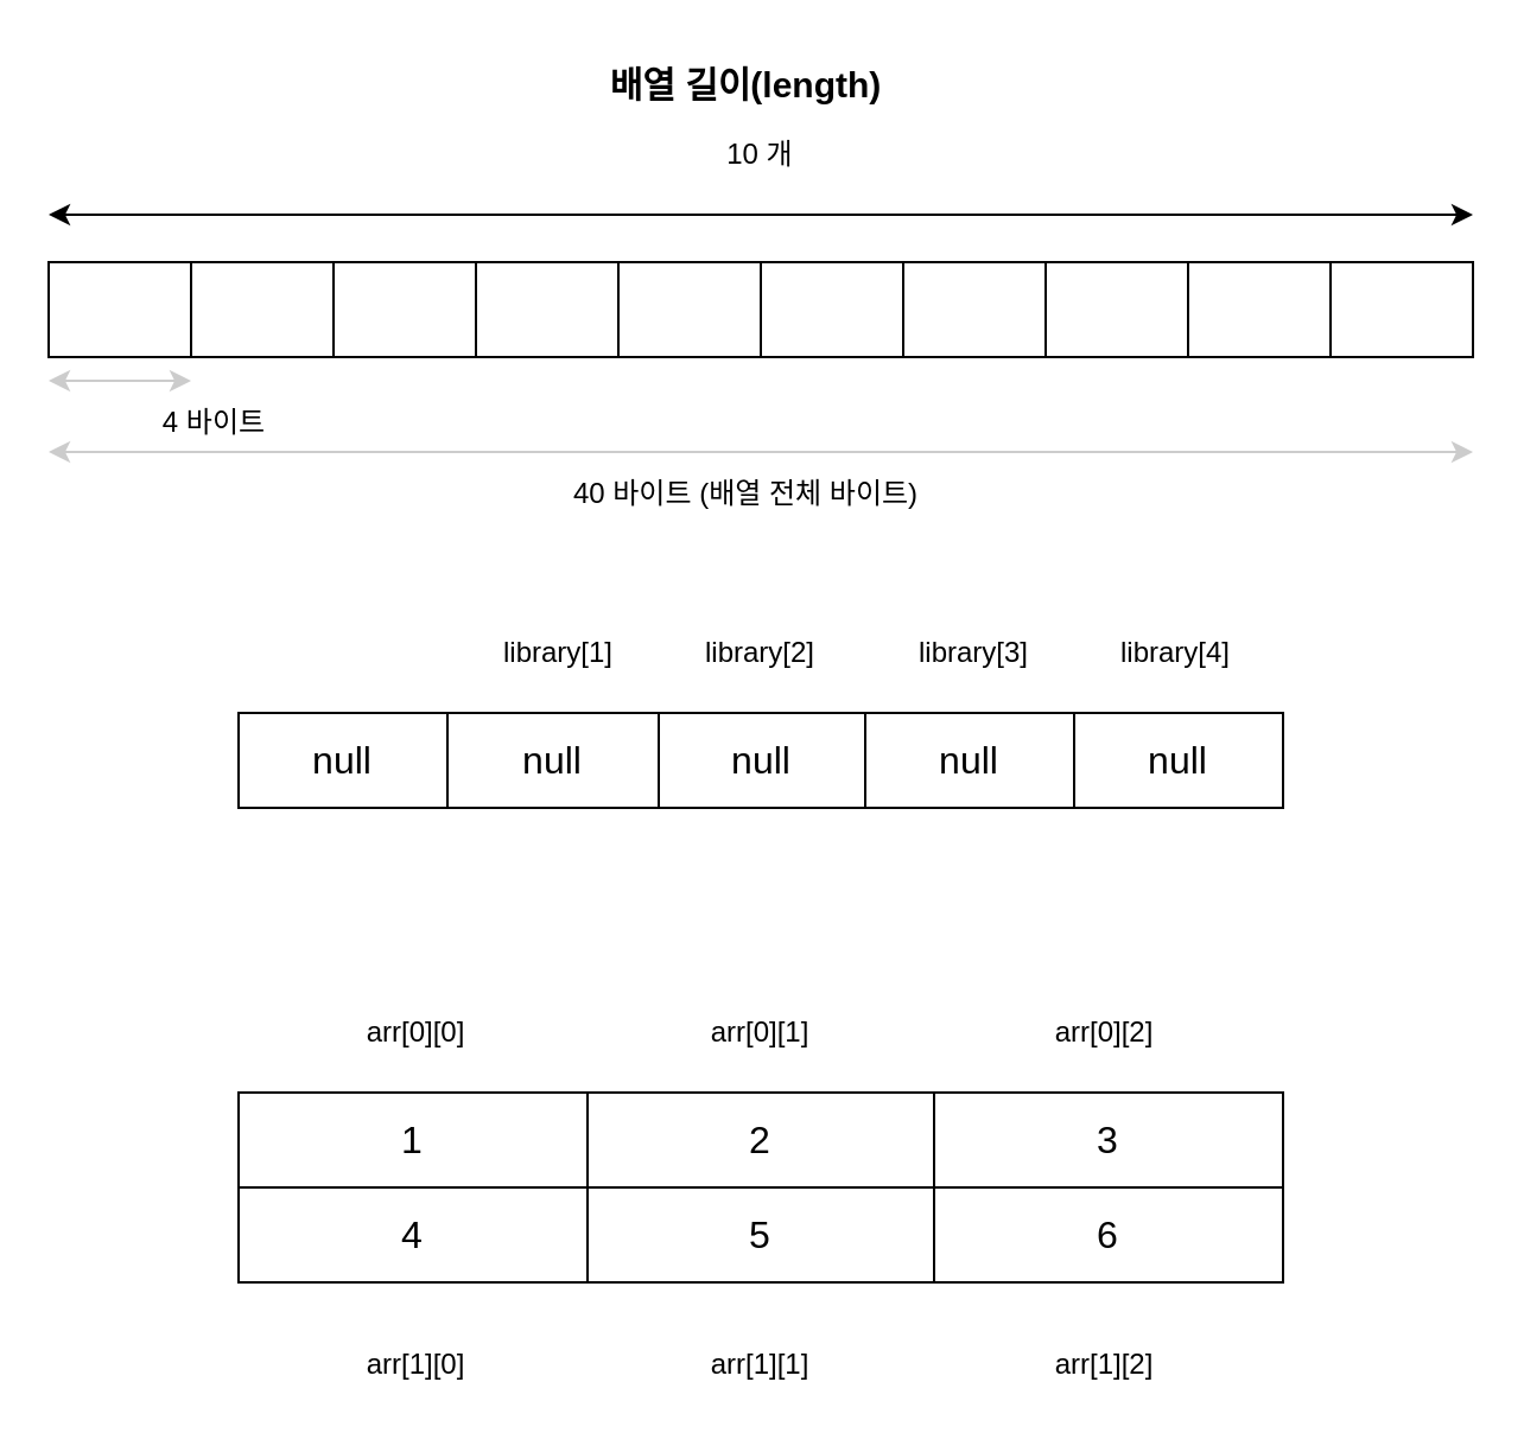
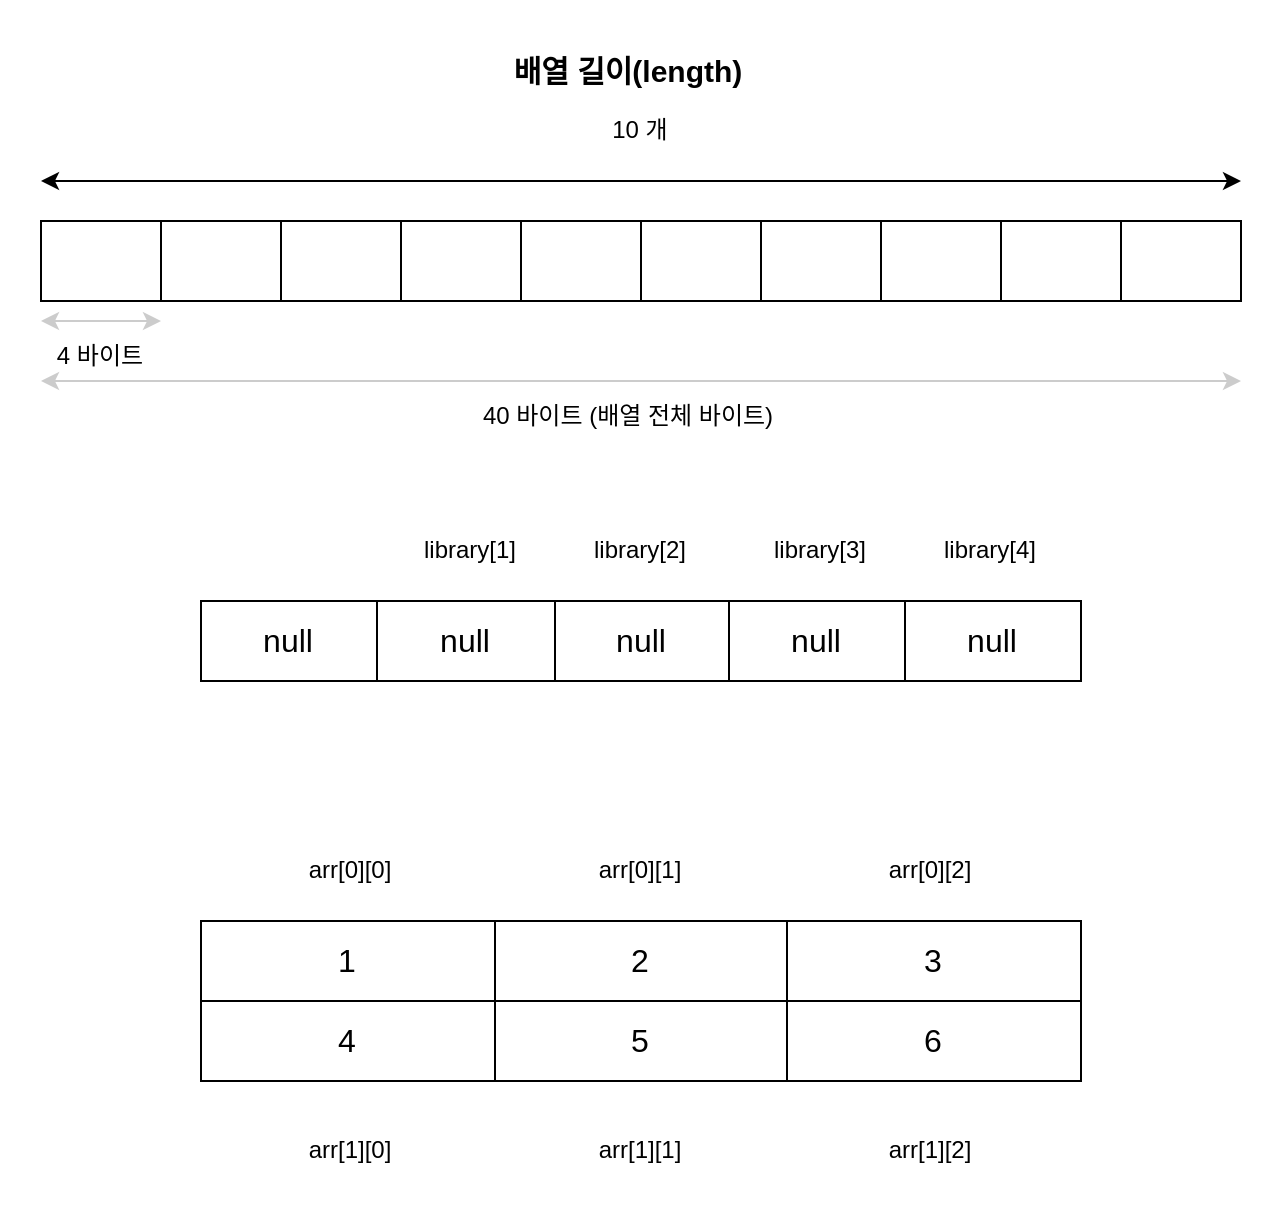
  <mxCell id="0" />
  <mxCell id="1" parent="0" />
  <mxCell id="2" value="" style="group" vertex="1" connectable="0" parent="1"><mxGeometry x="20" width="600" height="203" as="geometry" y="20" /></mxCell>
  <mxCell id="3" value="" style="shape=table;startSize=0;container=1;collapsible=0;childLayout=tableLayout;fontSize=16;" vertex="1" parent="2"><mxGeometry y="90" width="600" height="40" as="geometry" /></mxCell>
  <mxCell id="4" value="" style="shape=tableRow;horizontal=0;startSize=0;swimlaneHead=0;swimlaneBody=0;strokeColor=inherit;top=0;left=0;bottom=0;right=0;collapsible=0;dropTarget=0;fillColor=none;points=[[0,0.5],[1,0.5]];portConstraint=eastwest;fontSize=16;" vertex="1" parent="3"><mxGeometry width="600" height="40" as="geometry" /></mxCell>
  <mxCell id="5" value="" style="shape=partialRectangle;html=1;whiteSpace=wrap;connectable=0;strokeColor=inherit;overflow=hidden;fillColor=none;top=0;left=0;bottom=0;right=0;pointerEvents=1;fontSize=16;" vertex="1" parent="4"><mxGeometry width="60" height="40" as="geometry"><mxRectangle width="60" height="40" as="alternateBounds" /></mxGeometry></mxCell>
  <mxCell id="6" value="" style="shape=partialRectangle;html=1;whiteSpace=wrap;connectable=0;strokeColor=inherit;overflow=hidden;fillColor=none;top=0;left=0;bottom=0;right=0;pointerEvents=1;fontSize=16;" vertex="1" parent="4"><mxGeometry x="60" width="60" height="40" as="geometry"><mxRectangle width="60" height="40" as="alternateBounds" /></mxGeometry></mxCell>
  <mxCell id="7" value="" style="shape=partialRectangle;html=1;whiteSpace=wrap;connectable=0;strokeColor=inherit;overflow=hidden;fillColor=none;top=0;left=0;bottom=0;right=0;pointerEvents=1;fontSize=16;" vertex="1" parent="4"><mxGeometry x="120" width="60" height="40" as="geometry"><mxRectangle width="60" height="40" as="alternateBounds" /></mxGeometry></mxCell>
  <mxCell id="8" style="shape=partialRectangle;html=1;whiteSpace=wrap;connectable=0;strokeColor=inherit;overflow=hidden;fillColor=none;top=0;left=0;bottom=0;right=0;pointerEvents=1;fontSize=16;" vertex="1" parent="4"><mxGeometry x="180" width="60" height="40" as="geometry"><mxRectangle width="60" height="40" as="alternateBounds" /></mxGeometry></mxCell>
  <mxCell id="9" style="shape=partialRectangle;html=1;whiteSpace=wrap;connectable=0;strokeColor=inherit;overflow=hidden;fillColor=none;top=0;left=0;bottom=0;right=0;pointerEvents=1;fontSize=16;" vertex="1" parent="4"><mxGeometry x="240" width="60" height="40" as="geometry"><mxRectangle width="60" height="40" as="alternateBounds" /></mxGeometry></mxCell>
  <mxCell id="10" style="shape=partialRectangle;html=1;whiteSpace=wrap;connectable=0;strokeColor=inherit;overflow=hidden;fillColor=none;top=0;left=0;bottom=0;right=0;pointerEvents=1;fontSize=16;" vertex="1" parent="4"><mxGeometry x="300" width="60" height="40" as="geometry"><mxRectangle width="60" height="40" as="alternateBounds" /></mxGeometry></mxCell>
  <mxCell id="11" style="shape=partialRectangle;html=1;whiteSpace=wrap;connectable=0;strokeColor=inherit;overflow=hidden;fillColor=none;top=0;left=0;bottom=0;right=0;pointerEvents=1;fontSize=16;" vertex="1" parent="4"><mxGeometry x="360" width="60" height="40" as="geometry"><mxRectangle width="60" height="40" as="alternateBounds" /></mxGeometry></mxCell>
  <mxCell id="12" style="shape=partialRectangle;html=1;whiteSpace=wrap;connectable=0;strokeColor=inherit;overflow=hidden;fillColor=none;top=0;left=0;bottom=0;right=0;pointerEvents=1;fontSize=16;" vertex="1" parent="4"><mxGeometry x="420" width="60" height="40" as="geometry"><mxRectangle width="60" height="40" as="alternateBounds" /></mxGeometry></mxCell>
  <mxCell id="13" style="shape=partialRectangle;html=1;whiteSpace=wrap;connectable=0;strokeColor=inherit;overflow=hidden;fillColor=none;top=0;left=0;bottom=0;right=0;pointerEvents=1;fontSize=16;" vertex="1" parent="4"><mxGeometry x="480" width="60" height="40" as="geometry"><mxRectangle width="60" height="40" as="alternateBounds" /></mxGeometry></mxCell>
  <mxCell id="14" style="shape=partialRectangle;html=1;whiteSpace=wrap;connectable=0;strokeColor=inherit;overflow=hidden;fillColor=none;top=0;left=0;bottom=0;right=0;pointerEvents=1;fontSize=16;" vertex="1" parent="4"><mxGeometry x="540" width="60" height="40" as="geometry"><mxRectangle width="60" height="40" as="alternateBounds" /></mxGeometry></mxCell>
  <mxCell id="15" value="" style="endArrow=classic;startArrow=classic;html=1;rounded=0;" edge="1" parent="2"><mxGeometry width="50" height="50" relative="1" as="geometry"><mxPoint y="70" as="sourcePoint" /><mxPoint x="600" y="70" as="targetPoint" /></mxGeometry></mxCell>
  <mxCell id="16" value="&lt;font style=&quot;font-size: 15px;&quot;&gt;&lt;b&gt;배열 길이(length)&lt;/b&gt;&lt;/font&gt;" style="text;html=1;strokeColor=none;fillColor=none;align=center;verticalAlign=middle;whiteSpace=wrap;rounded=0;" vertex="1" parent="2"><mxGeometry x="214" width="160" height="30" as="geometry" /></mxCell>
  <mxCell id="17" value="10 개" style="text;html=1;strokeColor=none;fillColor=none;align=center;verticalAlign=middle;whiteSpace=wrap;rounded=0;" vertex="1" parent="2"><mxGeometry x="270" y="30" width="60" height="30" as="geometry" /></mxCell>
  <mxCell id="18" value="" style="endArrow=classic;startArrow=classic;html=1;rounded=0;strokeColor=#CCCCCC;" edge="1" parent="2"><mxGeometry width="50" height="50" relative="1" as="geometry"><mxPoint y="140" as="sourcePoint" /><mxPoint x="60" y="140" as="targetPoint" /></mxGeometry></mxCell>
- <mxCell id="19" value="4 바이트" style="text;html=1;strokeColor=none;fillColor=none;align=center;verticalAlign=middle;whiteSpace=wrap;rounded=0;" vertex="1" parent="2"><mxGeometry x="40" y="143" width="60" height="30" as="geometry" /></mxCell>
+ <mxCell id="19" value="4 바이트" style="text;html=1;strokeColor=none;fillColor=none;align=center;verticalAlign=middle;whiteSpace=wrap;rounded=0;" vertex="1" parent="2"><mxGeometry y="143" width="60" height="30" as="geometry" /></mxCell>
  <mxCell id="20" value="" style="endArrow=classic;startArrow=classic;html=1;rounded=0;strokeColor=#CCCCCC;" edge="1" parent="2"><mxGeometry width="50" height="50" relative="1" as="geometry"><mxPoint y="170" as="sourcePoint" /><mxPoint x="600" y="170" as="targetPoint" /></mxGeometry></mxCell>
  <mxCell id="21" value="40 바이트 (배열 전체 바이트)" style="text;html=1;strokeColor=none;fillColor=none;align=center;verticalAlign=middle;whiteSpace=wrap;rounded=0;" vertex="1" parent="2"><mxGeometry x="206" y="173" width="176" height="30" as="geometry" /></mxCell>
  <mxCell id="22" value="" style="group" vertex="1" connectable="0" parent="1"><mxGeometry x="100" y="260" width="440" height="80" as="geometry" /></mxCell>
  <mxCell id="23" value="" style="shape=table;startSize=0;container=1;collapsible=0;childLayout=tableLayout;fontSize=16;" vertex="1" parent="22"><mxGeometry y="40" width="440" height="40" as="geometry" /></mxCell>
  <mxCell id="24" value="" style="shape=tableRow;horizontal=0;startSize=0;swimlaneHead=0;swimlaneBody=0;strokeColor=inherit;top=0;left=0;bottom=0;right=0;collapsible=0;dropTarget=0;fillColor=none;points=[[0,0.5],[1,0.5]];portConstraint=eastwest;fontSize=16;" vertex="1" parent="23"><mxGeometry width="440" height="40" as="geometry" /></mxCell>
  <mxCell id="25" value="null" style="shape=partialRectangle;html=1;whiteSpace=wrap;connectable=0;strokeColor=inherit;overflow=hidden;fillColor=none;top=0;left=0;bottom=0;right=0;pointerEvents=1;fontSize=16;" vertex="1" parent="24"><mxGeometry width="88" height="40" as="geometry"><mxRectangle width="88" height="40" as="alternateBounds" /></mxGeometry></mxCell>
  <mxCell id="26" value="null" style="shape=partialRectangle;html=1;whiteSpace=wrap;connectable=0;strokeColor=inherit;overflow=hidden;fillColor=none;top=0;left=0;bottom=0;right=0;pointerEvents=1;fontSize=16;" vertex="1" parent="24"><mxGeometry x="88" width="89" height="40" as="geometry"><mxRectangle width="89" height="40" as="alternateBounds" /></mxGeometry></mxCell>
  <mxCell id="27" value="null" style="shape=partialRectangle;html=1;whiteSpace=wrap;connectable=0;strokeColor=inherit;overflow=hidden;fillColor=none;top=0;left=0;bottom=0;right=0;pointerEvents=1;fontSize=16;" vertex="1" parent="24"><mxGeometry x="177" width="87" height="40" as="geometry"><mxRectangle width="87" height="40" as="alternateBounds" /></mxGeometry></mxCell>
  <mxCell id="28" value="null" style="shape=partialRectangle;html=1;whiteSpace=wrap;connectable=0;strokeColor=inherit;overflow=hidden;fillColor=none;top=0;left=0;bottom=0;right=0;pointerEvents=1;fontSize=16;" vertex="1" parent="24"><mxGeometry x="264" width="88" height="40" as="geometry"><mxRectangle width="88" height="40" as="alternateBounds" /></mxGeometry></mxCell>
  <mxCell id="29" value="null" style="shape=partialRectangle;html=1;whiteSpace=wrap;connectable=0;strokeColor=inherit;overflow=hidden;fillColor=none;top=0;left=0;bottom=0;right=0;pointerEvents=1;fontSize=16;" vertex="1" parent="24"><mxGeometry x="352" width="88" height="40" as="geometry"><mxRectangle width="88" height="40" as="alternateBounds" /></mxGeometry></mxCell>
  <mxCell id="30" value="library[1]" style="text;html=1;strokeColor=none;fillColor=none;align=center;verticalAlign=middle;whiteSpace=wrap;rounded=0;" vertex="1" parent="22"><mxGeometry x="90" width="90" height="30" as="geometry" /></mxCell>
  <mxCell id="31" value="library[2]" style="text;html=1;strokeColor=none;fillColor=none;align=center;verticalAlign=middle;whiteSpace=wrap;rounded=0;" vertex="1" parent="22"><mxGeometry x="175" width="90" height="30" as="geometry" /></mxCell>
  <mxCell id="32" value="library[3]" style="text;html=1;strokeColor=none;fillColor=none;align=center;verticalAlign=middle;whiteSpace=wrap;rounded=0;" vertex="1" parent="22"><mxGeometry x="265" width="90" height="30" as="geometry" /></mxCell>
  <mxCell id="33" value="library[4]" style="text;html=1;strokeColor=none;fillColor=none;align=center;verticalAlign=middle;whiteSpace=wrap;rounded=0;" vertex="1" parent="22"><mxGeometry x="350" width="90" height="30" as="geometry" /></mxCell>
  <mxCell id="34" value="" style="shape=table;startSize=0;container=1;collapsible=0;childLayout=tableLayout;fontSize=16;" vertex="1" parent="1"><mxGeometry x="100" y="460" width="440" height="80" as="geometry" /></mxCell>
  <mxCell id="35" value="" style="shape=tableRow;horizontal=0;startSize=0;swimlaneHead=0;swimlaneBody=0;strokeColor=inherit;top=0;left=0;bottom=0;right=0;collapsible=0;dropTarget=0;fillColor=none;points=[[0,0.5],[1,0.5]];portConstraint=eastwest;fontSize=16;" vertex="1" parent="34"><mxGeometry width="440" height="40" as="geometry" /></mxCell>
  <mxCell id="36" value="1" style="shape=partialRectangle;html=1;whiteSpace=wrap;connectable=0;strokeColor=inherit;overflow=hidden;fillColor=none;top=0;left=0;bottom=0;right=0;pointerEvents=1;fontSize=16;" vertex="1" parent="35"><mxGeometry width="147" height="40" as="geometry"><mxRectangle width="147" height="40" as="alternateBounds" /></mxGeometry></mxCell>
  <mxCell id="37" value="2" style="shape=partialRectangle;html=1;whiteSpace=wrap;connectable=0;strokeColor=inherit;overflow=hidden;fillColor=none;top=0;left=0;bottom=0;right=0;pointerEvents=1;fontSize=16;" vertex="1" parent="35"><mxGeometry x="147" width="146" height="40" as="geometry"><mxRectangle width="146" height="40" as="alternateBounds" /></mxGeometry></mxCell>
  <mxCell id="38" value="3" style="shape=partialRectangle;html=1;whiteSpace=wrap;connectable=0;strokeColor=inherit;overflow=hidden;fillColor=none;top=0;left=0;bottom=0;right=0;pointerEvents=1;fontSize=16;" vertex="1" parent="35"><mxGeometry x="293" width="147" height="40" as="geometry"><mxRectangle width="147" height="40" as="alternateBounds" /></mxGeometry></mxCell>
  <mxCell id="39" value="" style="shape=tableRow;horizontal=0;startSize=0;swimlaneHead=0;swimlaneBody=0;strokeColor=inherit;top=0;left=0;bottom=0;right=0;collapsible=0;dropTarget=0;fillColor=none;points=[[0,0.5],[1,0.5]];portConstraint=eastwest;fontSize=16;" vertex="1" parent="34"><mxGeometry y="40" width="440" height="40" as="geometry" /></mxCell>
  <mxCell id="40" value="4" style="shape=partialRectangle;html=1;whiteSpace=wrap;connectable=0;strokeColor=inherit;overflow=hidden;fillColor=none;top=0;left=0;bottom=0;right=0;pointerEvents=1;fontSize=16;" vertex="1" parent="39"><mxGeometry width="147" height="40" as="geometry"><mxRectangle width="147" height="40" as="alternateBounds" /></mxGeometry></mxCell>
  <mxCell id="41" value="5" style="shape=partialRectangle;html=1;whiteSpace=wrap;connectable=0;strokeColor=inherit;overflow=hidden;fillColor=none;top=0;left=0;bottom=0;right=0;pointerEvents=1;fontSize=16;" vertex="1" parent="39"><mxGeometry x="147" width="146" height="40" as="geometry"><mxRectangle width="146" height="40" as="alternateBounds" /></mxGeometry></mxCell>
  <mxCell id="42" value="6" style="shape=partialRectangle;html=1;whiteSpace=wrap;connectable=0;strokeColor=inherit;overflow=hidden;fillColor=none;top=0;left=0;bottom=0;right=0;pointerEvents=1;fontSize=16;" vertex="1" parent="39"><mxGeometry x="293" width="147" height="40" as="geometry"><mxRectangle width="147" height="40" as="alternateBounds" /></mxGeometry></mxCell>
  <mxCell id="43" value="arr[0][0]" style="text;html=1;strokeColor=none;fillColor=none;align=center;verticalAlign=middle;whiteSpace=wrap;rounded=0;" vertex="1" parent="1"><mxGeometry x="100" y="420" width="150" height="30" as="geometry" /></mxCell>
  <mxCell id="44" value="arr[0][1]" style="text;html=1;strokeColor=none;fillColor=none;align=center;verticalAlign=middle;whiteSpace=wrap;rounded=0;" vertex="1" parent="1"><mxGeometry x="245" y="420" width="150" height="30" as="geometry" /></mxCell>
  <mxCell id="45" value="arr[0][2]" style="text;html=1;strokeColor=none;fillColor=none;align=center;verticalAlign=middle;whiteSpace=wrap;rounded=0;" vertex="1" parent="1"><mxGeometry x="390" y="420" width="150" height="30" as="geometry" /></mxCell>
  <mxCell id="46" value="arr[1][0]" style="text;html=1;strokeColor=none;fillColor=none;align=center;verticalAlign=middle;whiteSpace=wrap;rounded=0;" vertex="1" parent="1"><mxGeometry x="100" y="560" width="150" height="30" as="geometry" /></mxCell>
  <mxCell id="47" value="arr[1][1]" style="text;html=1;strokeColor=none;fillColor=none;align=center;verticalAlign=middle;whiteSpace=wrap;rounded=0;" vertex="1" parent="1"><mxGeometry x="245" y="560" width="150" height="30" as="geometry" /></mxCell>
  <mxCell id="48" value="arr[1][2]" style="text;html=1;strokeColor=none;fillColor=none;align=center;verticalAlign=middle;whiteSpace=wrap;rounded=0;" vertex="1" parent="1"><mxGeometry x="390" y="560" width="150" height="30" as="geometry" /></mxCell>
